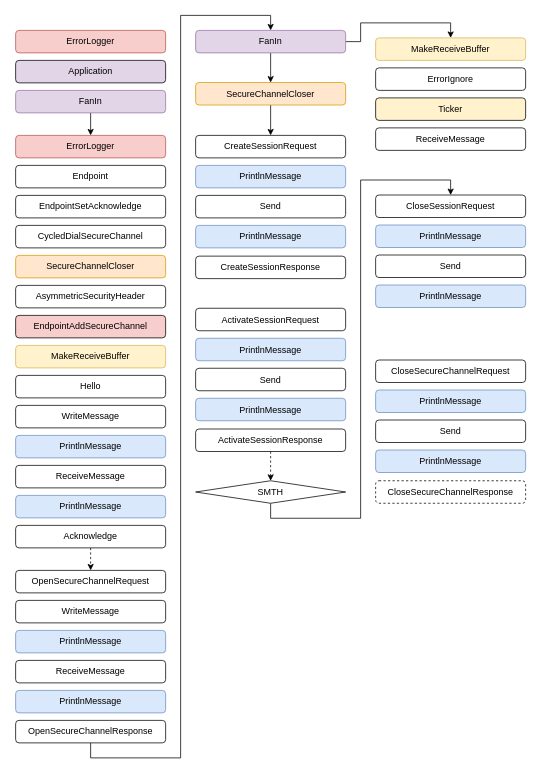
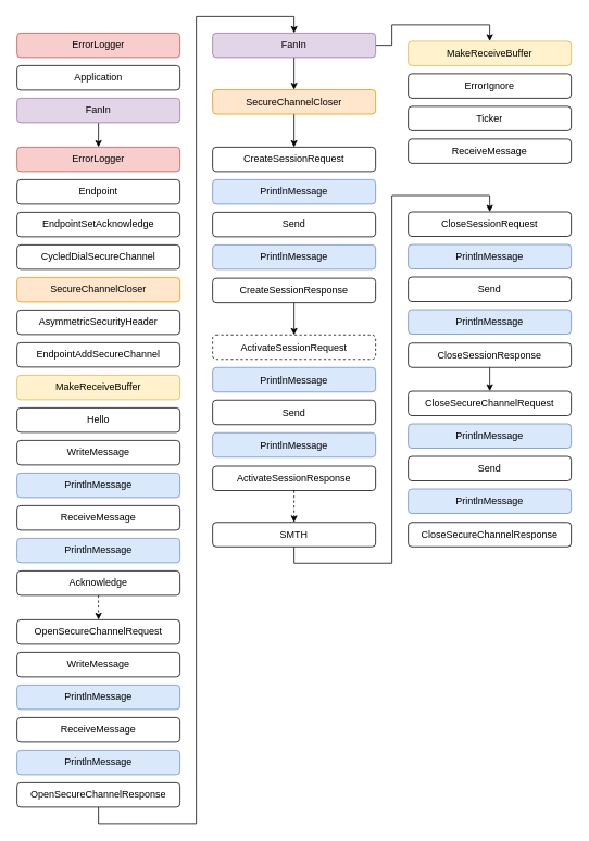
  <mxCell id="0" />
  <mxCell id="1" parent="0" />
  <mxCell id="2" style="edgeStyle=orthogonalEdgeStyle;rounded=0;orthogonalLoop=1;jettySize=auto;html=1;exitX=0.5;exitY=1;exitDx=0;exitDy=0;entryX=0.5;entryY=0;entryDx=0;entryDy=0;" parent="1" source="64" target="10" edge="1"><mxGeometry relative="1" as="geometry" /></mxCell>
  <mxCell id="3" style="edgeStyle=orthogonalEdgeStyle;rounded=0;orthogonalLoop=1;jettySize=auto;html=1;exitX=0.5;exitY=1;exitDx=0;exitDy=0;entryX=0.5;entryY=0;entryDx=0;entryDy=0;dashed=1;" parent="1" source="23" target="29" edge="1"><mxGeometry relative="1" as="geometry" /></mxCell>
  <mxCell id="4" style="edgeStyle=orthogonalEdgeStyle;rounded=0;orthogonalLoop=1;jettySize=auto;html=1;exitX=0.5;exitY=1;exitDx=0;exitDy=0;entryX=0.5;entryY=0;entryDx=0;entryDy=0;" parent="1" source="30" target="7" edge="1"><mxGeometry relative="1" as="geometry"><Array as="points"><mxPoint x="120" y="1010" /><mxPoint x="240" y="1010" /><mxPoint x="240" y="20" /><mxPoint x="360" y="20" /></Array></mxGeometry></mxCell>
  <mxCell id="5" style="edgeStyle=orthogonalEdgeStyle;rounded=0;orthogonalLoop=1;jettySize=auto;html=1;exitX=1;exitY=0.5;exitDx=0;exitDy=0;entryX=0.5;entryY=0;entryDx=0;entryDy=0;" parent="1" source="7" target="65" edge="1"><mxGeometry relative="1" as="geometry" /></mxCell>
  <mxCell id="6" style="edgeStyle=orthogonalEdgeStyle;rounded=0;orthogonalLoop=1;jettySize=auto;html=1;exitX=0.5;exitY=1;exitDx=0;exitDy=0;entryX=0.5;entryY=0;entryDx=0;entryDy=0;" parent="1" source="7" target="60" edge="1"><mxGeometry relative="1" as="geometry" /></mxCell>
  <mxCell id="7" value="FanIn" style="rounded=1;whiteSpace=wrap;html=1;glass=0;shadow=0;fillColor=#e1d5e7;strokeColor=#9673a6;" parent="1" vertex="1"><mxGeometry x="260" y="40" width="200" height="30" as="geometry" /></mxCell>
+ <mxCell id="8" style="edgeStyle=orthogonalEdgeStyle;rounded=0;orthogonalLoop=1;jettySize=auto;html=1;exitX=0.5;exitY=1;exitDx=0;exitDy=0;entryX=0.5;entryY=0;entryDx=0;entryDy=0;" parent="1" source="36" target="38" edge="1"><mxGeometry relative="1" as="geometry" /></mxCell>
  <mxCell id="9" value="" style="group" parent="1" vertex="1" connectable="0"><mxGeometry x="20" y="180" width="200" height="550" as="geometry" /></mxCell>
  <mxCell id="10" value="ErrorLogger" style="rounded=1;whiteSpace=wrap;html=1;fillColor=#f8cecc;strokeColor=#b85450;" parent="9" vertex="1"><mxGeometry width="200" height="30" as="geometry" /></mxCell>
  <mxCell id="11" value="Endpoint" style="rounded=1;whiteSpace=wrap;html=1;" parent="9" vertex="1"><mxGeometry y="40" width="200" height="30" as="geometry" /></mxCell>
  <mxCell id="12" value="EndpointSetAcknowledge" style="rounded=1;whiteSpace=wrap;html=1;glass=0;shadow=0;" parent="9" vertex="1"><mxGeometry y="80" width="200" height="30" as="geometry" /></mxCell>
  <mxCell id="13" value="CycledDialSecureChannel" style="rounded=1;whiteSpace=wrap;html=1;glass=0;shadow=0;" parent="9" vertex="1"><mxGeometry y="120" width="200" height="30" as="geometry" /></mxCell>
  <mxCell id="14" value="SecureChannelCloser" style="rounded=1;whiteSpace=wrap;html=1;glass=0;shadow=0;fillColor=#ffe6cc;strokeColor=#d79b00;" parent="9" vertex="1"><mxGeometry y="160" width="200" height="30" as="geometry" /></mxCell>
  <mxCell id="15" value="AsymmetricSecurityHeader" style="rounded=1;whiteSpace=wrap;html=1;glass=0;shadow=0;" parent="9" vertex="1"><mxGeometry y="200" width="200" height="30" as="geometry" /></mxCell>
- <mxCell id="16" value="EndpointAddSecureChannel" style="rounded=1;whiteSpace=wrap;html=1;glass=0;shadow=0;fillColor=#f8cecc;" parent="9" vertex="1"><mxGeometry y="240" width="200" height="30" as="geometry" /></mxCell>
+ <mxCell id="16" value="EndpointAddSecureChannel" style="rounded=1;whiteSpace=wrap;html=1;glass=0;shadow=0;" parent="9" vertex="1"><mxGeometry y="240" width="200" height="30" as="geometry" /></mxCell>
  <mxCell id="17" value="MakeReceiveBuffer" style="rounded=1;whiteSpace=wrap;html=1;glass=0;shadow=0;fillColor=#fff2cc;strokeColor=#d6b656;" parent="9" vertex="1"><mxGeometry y="280" width="200" height="30" as="geometry" /></mxCell>
  <mxCell id="18" value="Hello" style="rounded=1;whiteSpace=wrap;html=1;glass=0;shadow=0;" parent="9" vertex="1"><mxGeometry y="320" width="200" height="30" as="geometry" /></mxCell>
  <mxCell id="19" value="WriteMessage" style="rounded=1;whiteSpace=wrap;html=1;glass=0;shadow=0;" parent="9" vertex="1"><mxGeometry y="360" width="200" height="30" as="geometry" /></mxCell>
  <mxCell id="20" value="PrintlnMessage" style="rounded=1;whiteSpace=wrap;html=1;glass=0;shadow=0;fillColor=#dae8fc;strokeColor=#6c8ebf;" parent="9" vertex="1"><mxGeometry y="400" width="200" height="30" as="geometry" /></mxCell>
  <mxCell id="21" value="ReceiveMessage" style="rounded=1;whiteSpace=wrap;html=1;glass=0;shadow=0;" parent="9" vertex="1"><mxGeometry y="440" width="200" height="30" as="geometry" /></mxCell>
  <mxCell id="22" value="PrintlnMessage" style="rounded=1;whiteSpace=wrap;html=1;glass=0;shadow=0;fillColor=#dae8fc;strokeColor=#6c8ebf;" parent="9" vertex="1"><mxGeometry y="480" width="200" height="30" as="geometry" /></mxCell>
  <mxCell id="23" value="Acknowledge" style="rounded=1;whiteSpace=wrap;html=1;glass=0;shadow=0;" parent="9" vertex="1"><mxGeometry y="520" width="200" height="30" as="geometry" /></mxCell>
  <mxCell id="24" value="" style="group" parent="1" vertex="1" connectable="0"><mxGeometry x="20" y="760" width="200" height="230" as="geometry" /></mxCell>
  <mxCell id="25" value="WriteMessage" style="rounded=1;whiteSpace=wrap;html=1;glass=0;shadow=0;" parent="24" vertex="1"><mxGeometry y="40" width="200" height="30" as="geometry" /></mxCell>
  <mxCell id="26" value="PrintlnMessage" style="rounded=1;whiteSpace=wrap;html=1;glass=0;shadow=0;fillColor=#dae8fc;strokeColor=#6c8ebf;" parent="24" vertex="1"><mxGeometry y="80" width="200" height="30" as="geometry" /></mxCell>
  <mxCell id="27" value="ReceiveMessage" style="rounded=1;whiteSpace=wrap;html=1;glass=0;shadow=0;" parent="24" vertex="1"><mxGeometry y="120" width="200" height="30" as="geometry" /></mxCell>
  <mxCell id="28" value="PrintlnMessage" style="rounded=1;whiteSpace=wrap;html=1;glass=0;shadow=0;fillColor=#dae8fc;strokeColor=#6c8ebf;" parent="24" vertex="1"><mxGeometry y="160" width="200" height="30" as="geometry" /></mxCell>
  <mxCell id="29" value="OpenSecureChannelRequest" style="rounded=1;whiteSpace=wrap;html=1;glass=0;shadow=0;" parent="24" vertex="1"><mxGeometry width="200" height="30" as="geometry" /></mxCell>
  <mxCell id="30" value="OpenSecureChannelResponse" style="rounded=1;whiteSpace=wrap;html=1;glass=0;shadow=0;" parent="24" vertex="1"><mxGeometry y="200" width="200" height="30" as="geometry" /></mxCell>
  <mxCell id="31" value="" style="group" parent="1" vertex="1" connectable="0"><mxGeometry x="260" y="180" width="200" height="191" as="geometry" /></mxCell>
  <mxCell id="32" value="CreateSessionRequest" style="rounded=1;whiteSpace=wrap;html=1;glass=0;shadow=0;" parent="31" vertex="1"><mxGeometry width="200" height="30" as="geometry" /></mxCell>
  <mxCell id="33" value="PrintlnMessage" style="rounded=1;whiteSpace=wrap;html=1;glass=0;shadow=0;fillColor=#dae8fc;strokeColor=#6c8ebf;" parent="31" vertex="1"><mxGeometry y="40" width="200" height="30" as="geometry" /></mxCell>
  <mxCell id="34" value="Send" style="rounded=1;whiteSpace=wrap;html=1;glass=0;shadow=0;" parent="31" vertex="1"><mxGeometry y="80" width="200" height="30" as="geometry" /></mxCell>
  <mxCell id="35" value="PrintlnMessage" style="rounded=1;whiteSpace=wrap;html=1;glass=0;shadow=0;fillColor=#dae8fc;strokeColor=#6c8ebf;" parent="31" vertex="1"><mxGeometry y="120" width="200" height="30" as="geometry" /></mxCell>
  <mxCell id="36" value="CreateSessionResponse" style="rounded=1;whiteSpace=wrap;html=1;glass=0;shadow=0;" parent="31" vertex="1"><mxGeometry y="161" width="200" height="30" as="geometry" /></mxCell>
  <mxCell id="37" value="" style="group" parent="1" vertex="1" connectable="0"><mxGeometry x="260" y="410.5" width="200" height="191" as="geometry" /></mxCell>
- <mxCell id="38" value="ActivateSessionRequest" style="rounded=1;whiteSpace=wrap;html=1;glass=0;shadow=0;" parent="37" vertex="1"><mxGeometry width="200" height="30" as="geometry" /></mxCell>
+ <mxCell id="38" value="ActivateSessionRequest" style="rounded=1;whiteSpace=wrap;html=1;glass=0;shadow=0;dashed=1;" parent="37" vertex="1"><mxGeometry width="200" height="30" as="geometry" /></mxCell>
  <mxCell id="39" value="PrintlnMessage" style="rounded=1;whiteSpace=wrap;html=1;glass=0;shadow=0;fillColor=#dae8fc;strokeColor=#6c8ebf;" parent="37" vertex="1"><mxGeometry y="40" width="200" height="30" as="geometry" /></mxCell>
  <mxCell id="40" value="Send" style="rounded=1;whiteSpace=wrap;html=1;glass=0;shadow=0;" parent="37" vertex="1"><mxGeometry y="80" width="200" height="30" as="geometry" /></mxCell>
  <mxCell id="41" value="PrintlnMessage" style="rounded=1;whiteSpace=wrap;html=1;glass=0;shadow=0;fillColor=#dae8fc;strokeColor=#6c8ebf;" parent="37" vertex="1"><mxGeometry y="120" width="200" height="30" as="geometry" /></mxCell>
  <mxCell id="42" value="ActivateSessionResponse" style="rounded=1;whiteSpace=wrap;html=1;glass=0;shadow=0;" parent="37" vertex="1"><mxGeometry y="161" width="200" height="30" as="geometry" /></mxCell>
  <mxCell id="43" style="edgeStyle=orthogonalEdgeStyle;rounded=0;orthogonalLoop=1;jettySize=auto;html=1;exitX=0.5;exitY=1;exitDx=0;exitDy=0;entryX=0.5;entryY=0;entryDx=0;entryDy=0;" parent="1" source="44" target="46" edge="1"><mxGeometry relative="1" as="geometry" /></mxCell>
- <mxCell id="44" value="SMTH" style="rhombus;whiteSpace=wrap;html=1;glass=0;shadow=0;" parent="1" vertex="1"><mxGeometry x="260" y="640.5" width="200" height="30" as="geometry" /></mxCell>
+ <mxCell id="44" value="SMTH" style="rounded=1;whiteSpace=wrap;html=1;glass=0;shadow=0;" parent="1" vertex="1"><mxGeometry x="260" y="640.5" width="200" height="30" as="geometry" /></mxCell>
  <mxCell id="45" value="" style="group" parent="1" vertex="1" connectable="0"><mxGeometry x="500" y="259.5" width="200" height="191" as="geometry" /></mxCell>
  <mxCell id="46" value="CloseSessionRequest" style="rounded=1;whiteSpace=wrap;html=1;glass=0;shadow=0;" parent="45" vertex="1"><mxGeometry width="200" height="30" as="geometry" /></mxCell>
  <mxCell id="47" value="PrintlnMessage" style="rounded=1;whiteSpace=wrap;html=1;glass=0;shadow=0;fillColor=#dae8fc;strokeColor=#6c8ebf;" parent="45" vertex="1"><mxGeometry y="40" width="200" height="30" as="geometry" /></mxCell>
  <mxCell id="48" value="Send" style="rounded=1;whiteSpace=wrap;html=1;glass=0;shadow=0;" parent="45" vertex="1"><mxGeometry y="80" width="200" height="30" as="geometry" /></mxCell>
  <mxCell id="49" value="PrintlnMessage" style="rounded=1;whiteSpace=wrap;html=1;glass=0;shadow=0;fillColor=#dae8fc;strokeColor=#6c8ebf;" parent="45" vertex="1"><mxGeometry y="120" width="200" height="30" as="geometry" /></mxCell>
+ <mxCell id="50" value="CloseSessionResponse" style="rounded=1;whiteSpace=wrap;html=1;glass=0;shadow=0;" parent="45" vertex="1"><mxGeometry y="161" width="200" height="30" as="geometry" /></mxCell>
  <mxCell id="51" style="edgeStyle=orthogonalEdgeStyle;rounded=0;orthogonalLoop=1;jettySize=auto;html=1;exitX=0.5;exitY=1;exitDx=0;exitDy=0;entryX=0.5;entryY=0;entryDx=0;entryDy=0;dashed=1;" parent="1" source="42" target="44" edge="1"><mxGeometry relative="1" as="geometry" /></mxCell>
  <mxCell id="52" value="" style="group" parent="1" vertex="1" connectable="0"><mxGeometry x="500" y="479.5" width="200" height="191" as="geometry" /></mxCell>
  <mxCell id="53" value="CloseSecureChannelRequest" style="rounded=1;whiteSpace=wrap;html=1;glass=0;shadow=0;" parent="52" vertex="1"><mxGeometry width="200" height="30" as="geometry" /></mxCell>
  <mxCell id="54" value="PrintlnMessage" style="rounded=1;whiteSpace=wrap;html=1;glass=0;shadow=0;fillColor=#dae8fc;strokeColor=#6c8ebf;" parent="52" vertex="1"><mxGeometry y="40" width="200" height="30" as="geometry" /></mxCell>
  <mxCell id="55" value="Send" style="rounded=1;whiteSpace=wrap;html=1;glass=0;shadow=0;" parent="52" vertex="1"><mxGeometry y="80" width="200" height="30" as="geometry" /></mxCell>
  <mxCell id="56" value="PrintlnMessage" style="rounded=1;whiteSpace=wrap;html=1;glass=0;shadow=0;fillColor=#dae8fc;strokeColor=#6c8ebf;" parent="52" vertex="1"><mxGeometry y="120" width="200" height="30" as="geometry" /></mxCell>
- <mxCell id="57" value="CloseSecureChannelResponse" style="rounded=1;whiteSpace=wrap;html=1;glass=0;shadow=0;dashed=1;" parent="52" vertex="1"><mxGeometry y="161" width="200" height="30" as="geometry" /></mxCell>
+ <mxCell id="57" value="CloseSecureChannelResponse" style="rounded=1;whiteSpace=wrap;html=1;glass=0;shadow=0;" parent="52" vertex="1"><mxGeometry y="161" width="200" height="30" as="geometry" /></mxCell>
+ <mxCell id="58" style="edgeStyle=orthogonalEdgeStyle;rounded=0;orthogonalLoop=1;jettySize=auto;html=1;exitX=0.5;exitY=1;exitDx=0;exitDy=0;entryX=0.5;entryY=0;entryDx=0;entryDy=0;" parent="1" source="50" target="53" edge="1"><mxGeometry relative="1" as="geometry" /></mxCell>
  <mxCell id="59" style="edgeStyle=orthogonalEdgeStyle;rounded=0;orthogonalLoop=1;jettySize=auto;html=1;exitX=0.5;exitY=1;exitDx=0;exitDy=0;entryX=0.5;entryY=0;entryDx=0;entryDy=0;" edge="1" parent="1" source="60" target="32"><mxGeometry relative="1" as="geometry" /></mxCell>
  <mxCell id="60" value="SecureChannelCloser" style="rounded=1;whiteSpace=wrap;html=1;glass=0;shadow=0;fillColor=#ffe6cc;strokeColor=#d79b00;" vertex="1" parent="1"><mxGeometry x="260" y="109.5" width="200" height="30" as="geometry" /></mxCell>
  <mxCell id="61" value="" style="group" vertex="1" connectable="0" parent="1"><mxGeometry x="20" y="40" width="200" height="110" as="geometry" /></mxCell>
  <mxCell id="62" value="ErrorLogger" style="rounded=1;whiteSpace=wrap;html=1;fillColor=#f8cecc;strokeColor=#b85450;" parent="61" vertex="1"><mxGeometry width="200" height="30" as="geometry" /></mxCell>
- <mxCell id="63" value="Application" style="rounded=1;whiteSpace=wrap;html=1;fillColor=#e1d5e7;" parent="61" vertex="1"><mxGeometry y="40" width="200" height="30" as="geometry" /></mxCell>
+ <mxCell id="63" value="Application" style="rounded=1;whiteSpace=wrap;html=1;" parent="61" vertex="1"><mxGeometry y="40" width="200" height="30" as="geometry" /></mxCell>
  <mxCell id="64" value="FanIn" style="rounded=1;whiteSpace=wrap;html=1;fillColor=#e1d5e7;strokeColor=#9673a6;" parent="61" vertex="1"><mxGeometry y="80" width="200" height="30" as="geometry" /></mxCell>
  <mxCell id="65" value="MakeReceiveBuffer" style="rounded=1;whiteSpace=wrap;html=1;glass=0;shadow=0;container=0;fillColor=#fff2cc;strokeColor=#d6b656;" vertex="1" parent="1"><mxGeometry x="500" y="50" width="200" height="30" as="geometry" /></mxCell>
- <mxCell id="66" value="Ticker" style="rounded=1;whiteSpace=wrap;html=1;glass=0;shadow=0;container=0;fillColor=#fff2cc;" parent="1" vertex="1"><mxGeometry x="500" y="130" width="200" height="30" as="geometry" /></mxCell>
+ <mxCell id="66" value="Ticker" style="rounded=1;whiteSpace=wrap;html=1;glass=0;shadow=0;container=0;" parent="1" vertex="1"><mxGeometry x="500" y="130" width="200" height="30" as="geometry" /></mxCell>
  <mxCell id="67" value="ReceiveMessage" style="rounded=1;whiteSpace=wrap;html=1;glass=0;shadow=0;container=0;" parent="1" vertex="1"><mxGeometry x="500" y="170" width="200" height="30" as="geometry" /></mxCell>
  <mxCell id="68" value="ErrorIgnore" style="rounded=1;whiteSpace=wrap;html=1;glass=0;shadow=0;container=0;" vertex="1" parent="1"><mxGeometry x="500" y="90" width="200" height="30" as="geometry" /></mxCell>
